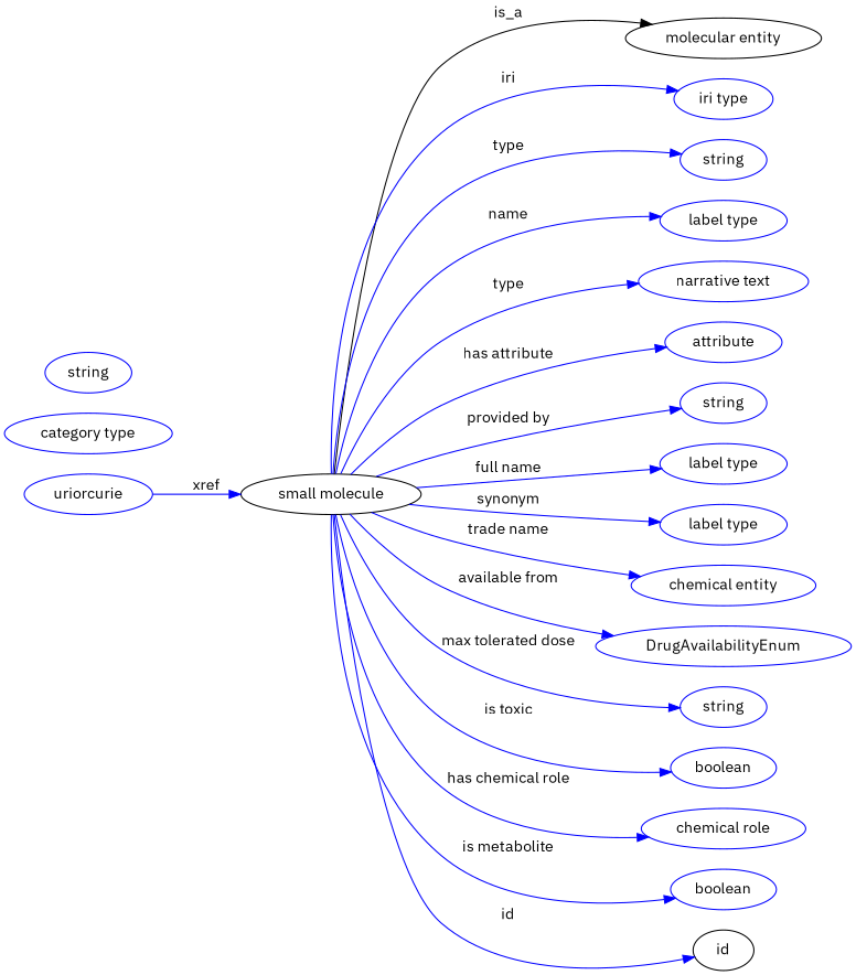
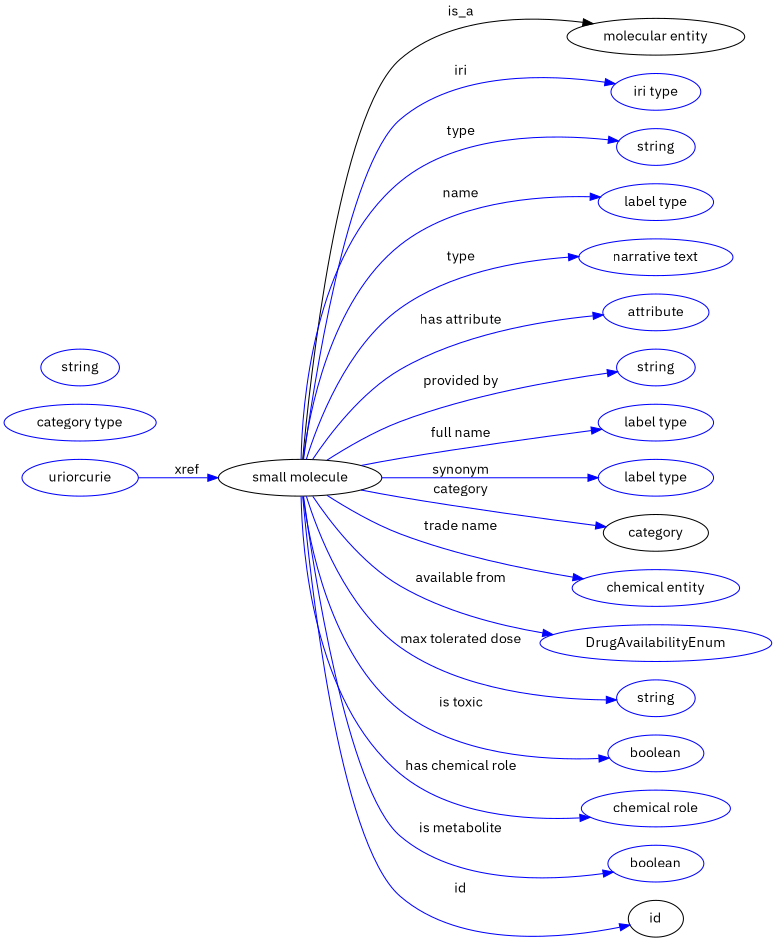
  digraph {
    fontname="IBM Plex Sans"
    rankdir=LR
    node [fontname="IBM Plex Sans" color=blue]
    edge [fontname="IBM Plex Sans" color=blue style=solid]
    n1 [height=0.5 label="small molecule" width=2.2206 color=""]
    "molecular entity" [height=0.5 width=2.4192 color=""]
    n3 [height=0.5 label="iri type" width=1.2277]
    n4 [height=0.5 label=string width=1.0652]
    n5 [height=0.5 label="label type" width=1.5707]
    n6 [height=0.5 label="narrative text" width=2.0943]
    n7 [height=0.5 label=attribute width=1.4443]
    n8 [height=0.5 label=string width=1.0652]
    n9 [height=0.5 label="label type" width=1.5707]
    n10 [height=0.5 label="label type" width=1.5707]
+   category [height=0.5 width=1.4263 color=""]
    n12 [height=0.5 label="chemical entity" width=2.2748]
    n13 [height=0.5 label=DrugAvailabilityEnum width=3.1594]
    n14 [height=0.5 label=string width=1.0652]
    n15 [height=0.5 label=boolean width=1.2999]
    n16 [height=0.5 label="chemical role" width=2.022]
    n17 [height=0.5 label=boolean width=1.2999]
    id [height=0.5 width=0.75 color=""]
    n19 [height=0.5 label=uriorcurie width=1.5887]
    n20 [height=0.5 label="category type" width=2.0762]
    n21 [height=0.5 label=string width=1.0652]
    n1 -> "molecular entity" [label=is_a color="" style=""]
    n1 -> n3 [label=iri]
    n1 -> n4 [label=type]
    n1 -> n5 [label=name]
    n1 -> n6 [label=type]
    n1 -> n7 [label="has attribute"]
    n1 -> n8 [label="provided by"]
    n1 -> n9 [label="full name"]
    n1 -> n10 [label=synonym]
+   n1 -> category [label=category]
    n1 -> n12 [label="trade name"]
    n1 -> n13 [label="available from"]
    n1 -> n14 [label="max tolerated dose"]
    n1 -> n15 [label="is toxic"]
    n1 -> n16 [label="has chemical role"]
    n1 -> n17 [label="is metabolite"]
    n1 -> id [label=id]
    n19 -> n1 [label=xref]
  }
